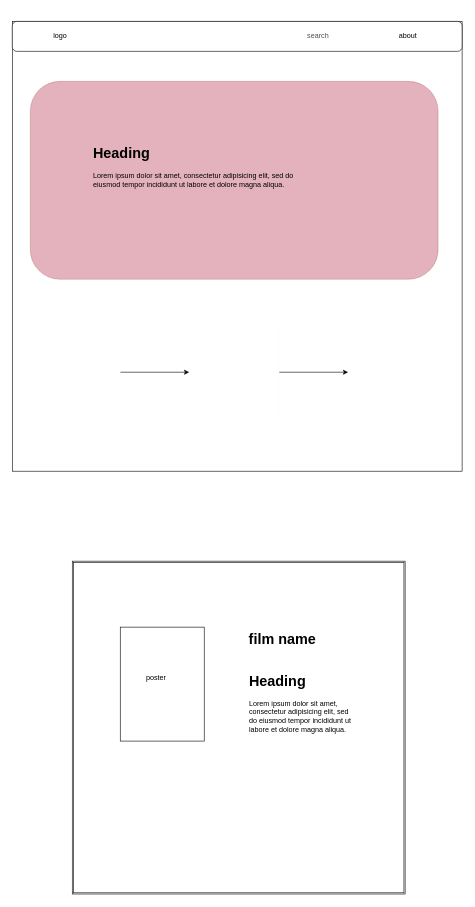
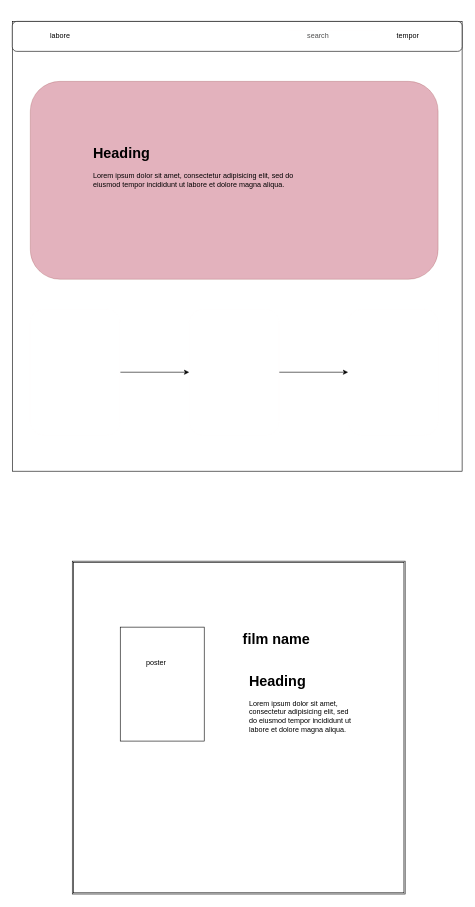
  <mxCell id="0" />
  <mxCell id="1" parent="0" />
  <mxCell id="2" value="" style="whiteSpace=wrap;html=1;aspect=fixed;" parent="1" vertex="1"><mxGeometry x="20" y="35" width="750" height="750" as="geometry" /></mxCell>
  <mxCell id="3" value="" style="rounded=1;whiteSpace=wrap;html=1;" parent="1" vertex="1"><mxGeometry x="20" y="35" width="750" height="50" as="geometry" /></mxCell>
- <mxCell id="4" value="logo" style="text;html=1;strokeColor=none;fillColor=none;align=center;verticalAlign=middle;whiteSpace=wrap;rounded=0;" parent="1" vertex="1"><mxGeometry x="40" y="20" width="120" height="80" as="geometry" /></mxCell>
+ <mxCell id="4" value="labore" style="text;html=1;strokeColor=none;fillColor=none;align=center;verticalAlign=middle;whiteSpace=wrap;rounded=0;" parent="1" vertex="1"><mxGeometry x="40" y="20" width="120" height="80" as="geometry" /></mxCell>
  <mxCell id="5" value="search" style="text;html=1;strokeColor=none;fillColor=none;align=center;verticalAlign=middle;whiteSpace=wrap;rounded=0;" parent="1" vertex="1"><mxGeometry x="470" y="20" width="120" height="80" as="geometry" /></mxCell>
- <mxCell id="6" value="about" style="text;html=1;strokeColor=none;fillColor=none;align=center;verticalAlign=middle;whiteSpace=wrap;rounded=0;" parent="1" vertex="1"><mxGeometry x="620" y="20" width="120" height="80" as="geometry" /></mxCell>
+ <mxCell id="6" value="tempor" style="text;html=1;strokeColor=none;fillColor=none;align=center;verticalAlign=middle;whiteSpace=wrap;rounded=0;" parent="1" vertex="1"><mxGeometry x="620" y="20" width="120" height="80" as="geometry" /></mxCell>
  <mxCell id="7" value="" style="rounded=0;whiteSpace=wrap;html=1;glass=0;opacity=30;strokeColor=#FFFAFA;" parent="1" vertex="1"><mxGeometry x="480" y="50" width="150" height="20" as="geometry" /></mxCell>
  <mxCell id="8" value="" style="rounded=1;whiteSpace=wrap;html=1;glass=0;strokeColor=#6F0000;opacity=30;fillColor=#a20025;fontColor=#ffffff;" parent="1" vertex="1"><mxGeometry x="50" y="135" width="680" height="330" as="geometry" /></mxCell>
  <mxCell id="9" value="&lt;h1&gt;Heading&lt;/h1&gt;&lt;p&gt;Lorem ipsum dolor sit amet, consectetur adipisicing elit, sed do eiusmod tempor incididunt ut labore et dolore magna aliqua.&lt;/p&gt;" style="text;html=1;strokeColor=none;fillColor=none;spacing=5;spacingTop=-20;whiteSpace=wrap;overflow=hidden;rounded=0;glass=0;opacity=30;" parent="1" vertex="1"><mxGeometry x="150" y="235" width="370" height="150" as="geometry" /></mxCell>
  <mxCell id="10" value="" style="edgeStyle=none;html=1;" parent="1" source="11" target="13" edge="1"><mxGeometry relative="1" as="geometry" /></mxCell>
  <mxCell id="11" value="" style="rounded=1;whiteSpace=wrap;html=1;glass=0;strokeColor=#FFFAFA;opacity=30;" parent="1" vertex="1"><mxGeometry x="50" y="515" width="150" height="210" as="geometry" /></mxCell>
  <mxCell id="12" value="" style="edgeStyle=none;html=1;" parent="1" source="13" target="14" edge="1"><mxGeometry relative="1" as="geometry" /></mxCell>
  <mxCell id="13" value="" style="rounded=1;whiteSpace=wrap;html=1;glass=0;strokeColor=#FFFAFA;opacity=30;" parent="1" vertex="1"><mxGeometry x="315" y="515" width="150" height="210" as="geometry" /></mxCell>
  <mxCell id="14" value="" style="rounded=1;whiteSpace=wrap;html=1;glass=0;strokeColor=#FFFAFA;opacity=30;" parent="1" vertex="1"><mxGeometry x="580" y="515" width="150" height="210" as="geometry" /></mxCell>
  <mxCell id="15" value="" style="shape=ext;double=1;whiteSpace=wrap;html=1;aspect=fixed;" vertex="1" parent="1"><mxGeometry x="120" y="935" width="555" height="555" as="geometry" /></mxCell>
- <mxCell id="16" value="film name" style="text;strokeColor=none;fillColor=none;html=1;fontSize=24;fontStyle=1;verticalAlign=middle;align=center;" vertex="1" parent="1"><mxGeometry x="420" y="1045" width="100" height="40" as="geometry" /></mxCell>
+ <mxCell id="16" value="film name" style="text;strokeColor=none;fillColor=none;html=1;fontSize=24;fontStyle=1;verticalAlign=middle;align=center;" vertex="1" parent="1"><mxGeometry x="410" y="1045" width="100" height="40" as="geometry" /></mxCell>
  <mxCell id="17" value="&lt;h1&gt;Heading&lt;/h1&gt;&lt;p&gt;Lorem ipsum dolor sit amet, consectetur adipisicing elit, sed do eiusmod tempor incididunt ut labore et dolore magna aliqua.&lt;/p&gt;" style="text;html=1;strokeColor=none;fillColor=none;spacing=5;spacingTop=-20;whiteSpace=wrap;overflow=hidden;rounded=0;" vertex="1" parent="1"><mxGeometry x="410" y="1115" width="190" height="120" as="geometry" /></mxCell>
  <mxCell id="18" value="" style="rounded=0;whiteSpace=wrap;html=1;" vertex="1" parent="1"><mxGeometry x="200" y="1045" width="140" height="190" as="geometry" /></mxCell>
- <mxCell id="19" value="poster" style="text;html=1;strokeColor=none;fillColor=none;align=center;verticalAlign=middle;whiteSpace=wrap;rounded=0;" vertex="1" parent="1"><mxGeometry x="230" y="1115" width="60" height="30" as="geometry" /></mxCell>
+ <mxCell id="19" value="poster" style="text;html=1;strokeColor=none;fillColor=none;align=center;verticalAlign=middle;whiteSpace=wrap;rounded=0;" vertex="1" parent="1"><mxGeometry x="230" y="1090" width="60" height="30" as="geometry" /></mxCell>
